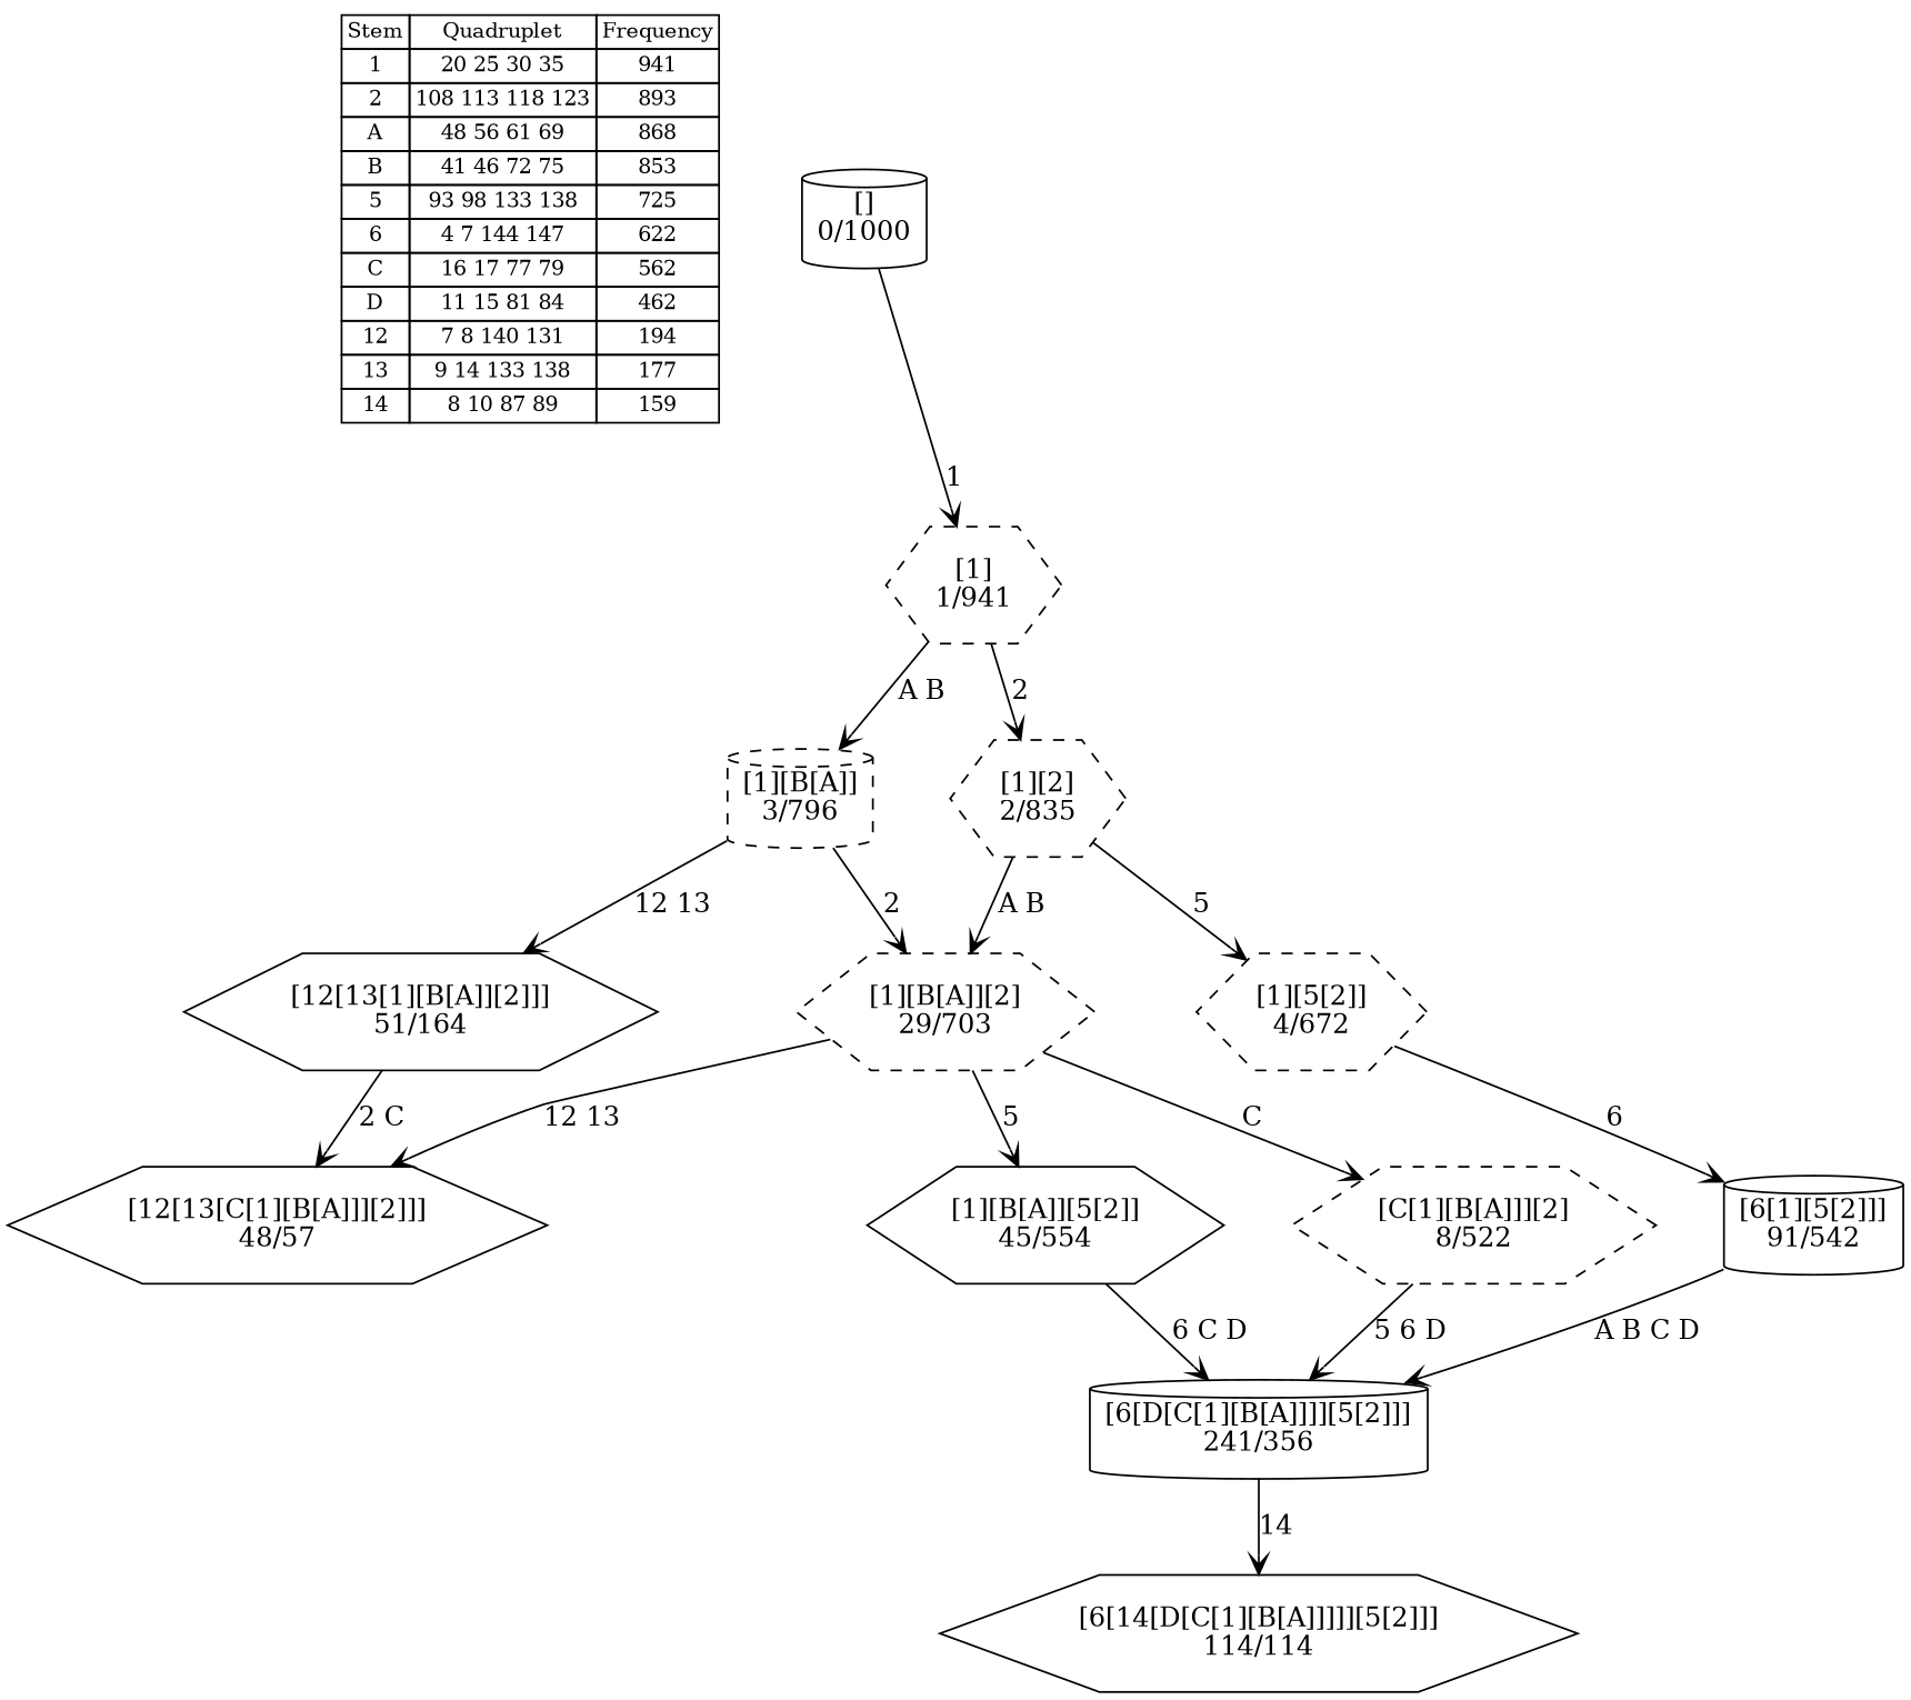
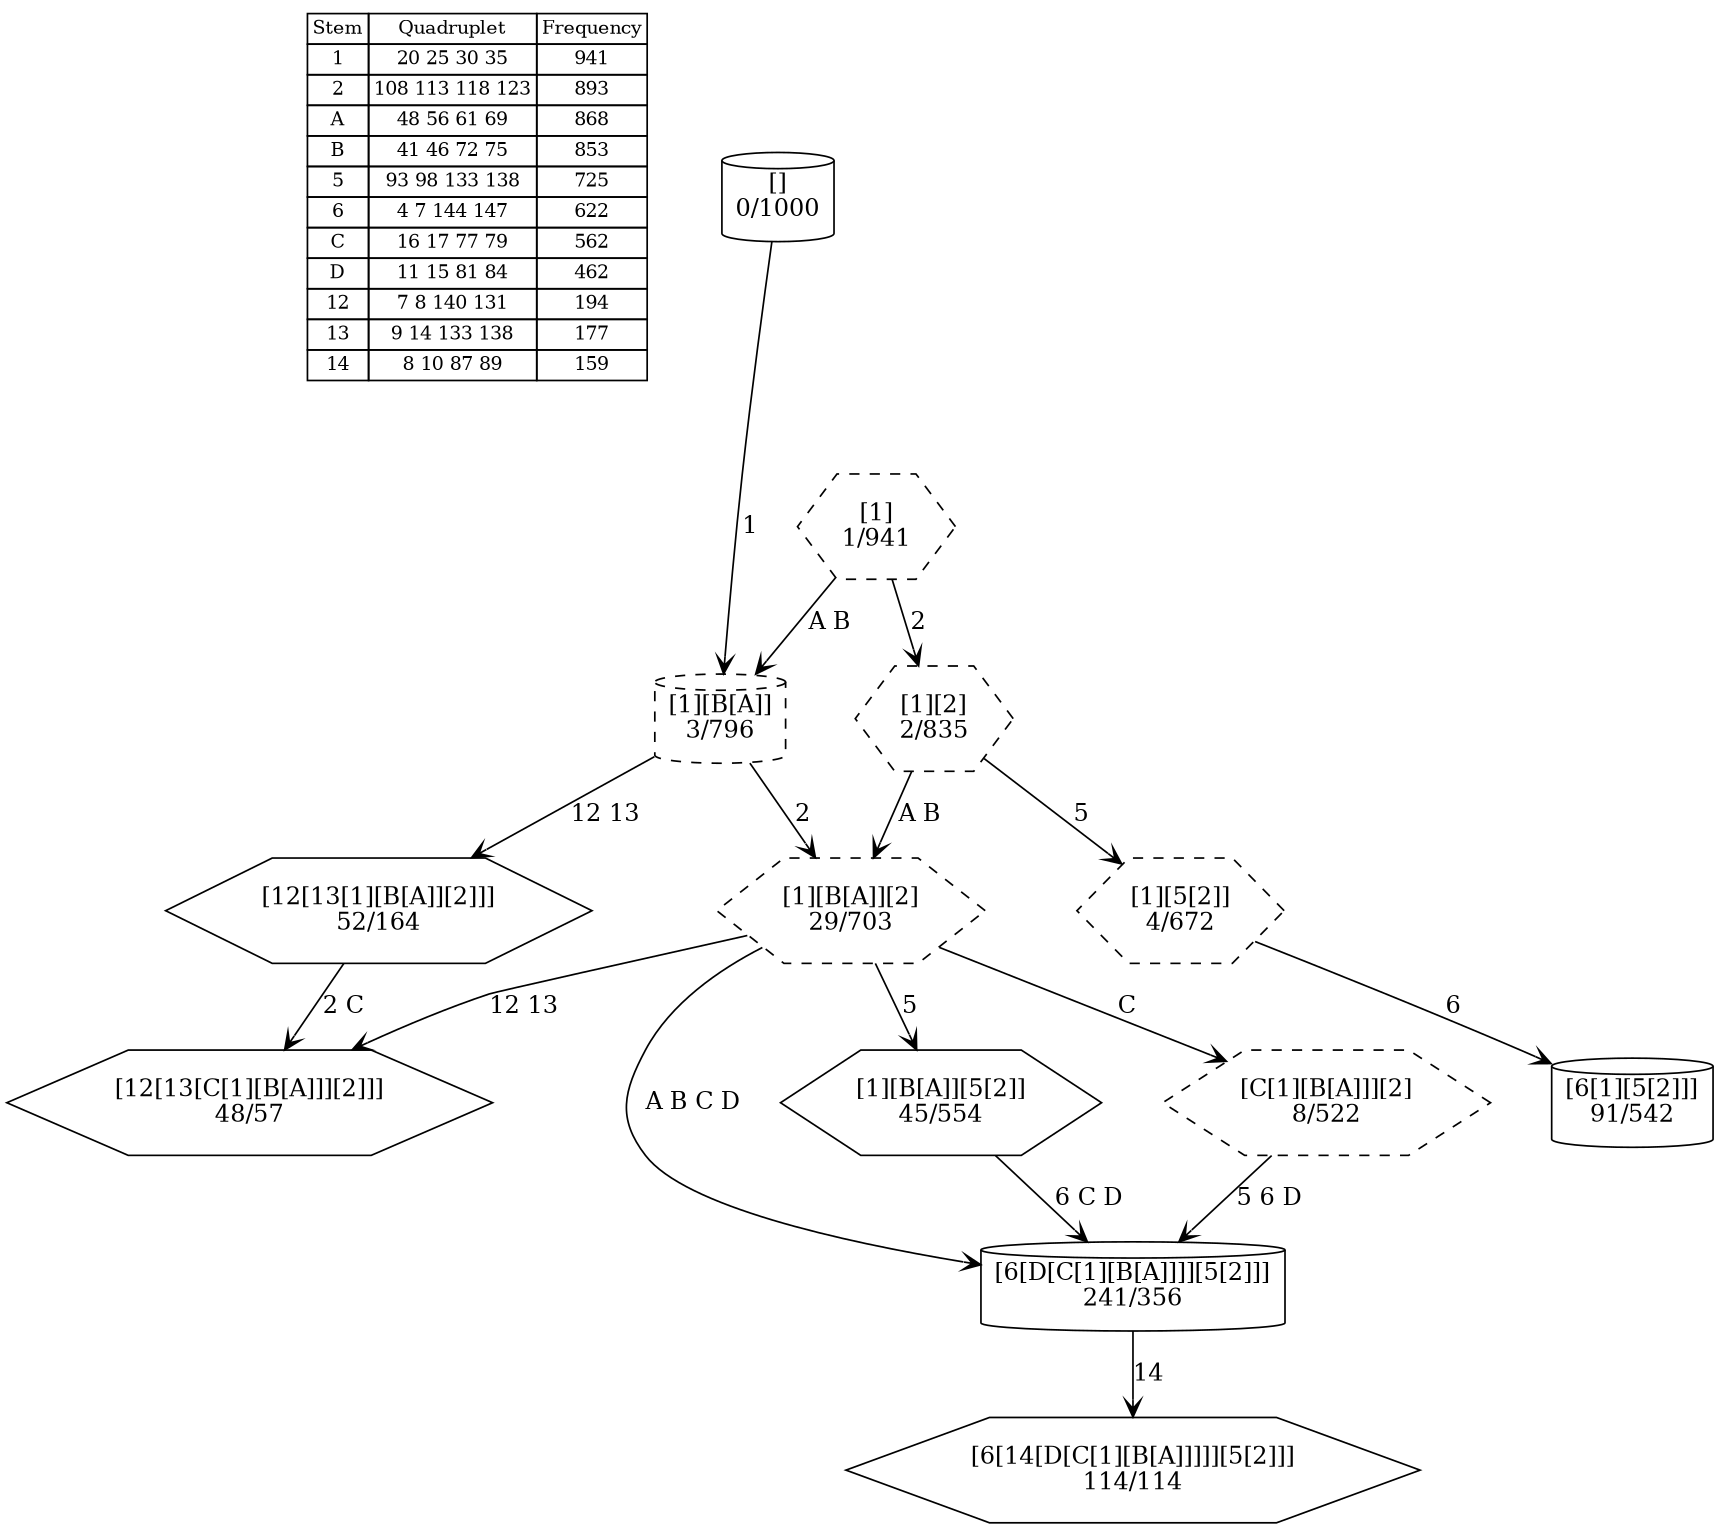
  digraph {
    fontname="DejaVu Serif"
    nodesep=0.5
    node [fontname="DejaVu Serif" shape=hexagon]
    edge [arrowhead=vee fontname="DejaVu Serif"]
    n1 [fontsize=11 label=< <table border="0" cellborder="1" cellspacing="0"><tr><td>Stem</td><td>Quadruplet</td><td>Frequency</td></tr> <tr><td>1</td><td>20 25 30 35</td><td>941</td></tr> <tr><td>2</td><td>108 113 118 123</td><td>893</td></tr> <tr><td>A</td><td>48 56 61 69</td><td>868</td></tr> <tr><td>B</td><td>41 46 72 75</td><td>853</td></tr> <tr><td>5</td><td>93 98 133 138</td><td>725</td></tr> <tr><td>6</td><td>4 7 144 147</td><td>622</td></tr> <tr><td>C</td><td>16 17 77 79</td><td>562</td></tr> <tr><td>D</td><td>11 15 81 84</td><td>462</td></tr> <tr><td>12</td><td>7 8 140 131</td><td>194</td></tr> <tr><td>13</td><td>9 14 133 138</td><td>177</td></tr> <tr><td>14</td><td>8 10 87 89</td><td>159</td></tr> </table>> shape=plaintext]
    n2 [label="[6[D[C[1][B[A]]]][5[2]]]\n241/356" shape=cylinder]
    n3 [label="[6[14[D[C[1][B[A]]]]][5[2]]]\n114/114"]
    n4 [label="[6[1][5[2]]]\n91/542" shape=cylinder]
-   n5 [label="[12[13[1][B[A]][2]]]\n51/164"]
+   n5 [label="[12[13[1][B[A]][2]]]\n52/164"]
    n6 [label="[12[13[C[1][B[A]]][2]]]\n48/57"]
    n7 [label="[1][B[A]][5[2]]\n45/554"]
    n8 [label="[1][B[A]]\n3/796" shape=cylinder style=dashed]
    n9 [label="[1][B[A]][2]\n29/703" style=dashed]
    n10 [label="[C[1][B[A]]][2]\n8/522" style=dashed]
    n11 [label="[1]\n1/941" style=dashed]
    n12 [label="[1][2]\n2/835" style=dashed]
    n13 [label="[1][5[2]]\n4/672" style=dashed]
    n14 [label="[]\n0/1000" shape=cylinder]
    n2 -> n3 [label="14 "]
-   n4 -> n2 [label="A B C D "]
+   n9 -> n2 [label="A B C D "]
    n5 -> n6 [label="2 C "]
    n7 -> n2 [label="6 C D "]
    n8 -> n5 [label="12 13 "]
    n8 -> n9 [label="2 "]
    n9 -> n6 [label="12 13 "]
    n9 -> n7 [label="5 "]
    n9 -> n10 [label="C "]
    n10 -> n2 [label="5 6 D "]
    n11 -> n8 [label="A B "]
    n11 -> n12 [label="2 "]
    n12 -> n9 [label="A B "]
    n12 -> n13 [label="5 "]
    n13 -> n4 [label="6 "]
-   n14 -> n11 [label="1 "]
+   n14 -> n8 [label="1 "]
  }
